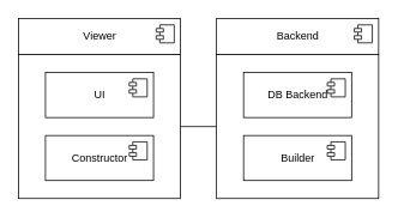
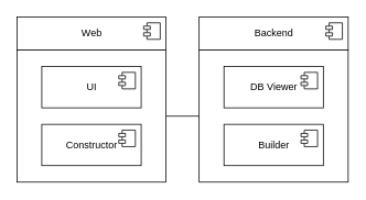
  <mxCell id="0" />
  <mxCell id="1" parent="0" />
  <mxCell id="2" value="Backend" style="html=1;dropTarget=0;" vertex="1" parent="1"><mxGeometry x="240" y="20" width="180" height="40" as="geometry" /></mxCell>
  <mxCell id="3" value="" style="shape=module;jettyWidth=8;jettyHeight=4;" vertex="1" parent="2"><mxGeometry x="1" width="20" height="20" relative="1" as="geometry"><mxPoint x="-27" y="7" as="offset" /></mxGeometry></mxCell>
  <mxCell id="4" value="" style="rounded=0;whiteSpace=wrap;html=1;" vertex="1" parent="1"><mxGeometry x="240" y="60" width="180" height="160" as="geometry" /></mxCell>
  <mxCell id="5" value="" style="group" vertex="1" connectable="0" parent="1"><mxGeometry x="20" y="20" width="210" height="200" as="geometry" /></mxCell>
- <mxCell id="6" value="Viewer" style="html=1;dropTarget=0;" vertex="1" parent="5"><mxGeometry width="180" height="40" as="geometry" /></mxCell>
+ <mxCell id="6" value="Web" style="html=1;dropTarget=0;" vertex="1" parent="5"><mxGeometry width="180" height="40" as="geometry" /></mxCell>
  <mxCell id="7" value="" style="shape=module;jettyWidth=8;jettyHeight=4;" vertex="1" parent="6"><mxGeometry x="1" width="20" height="20" relative="1" as="geometry"><mxPoint x="-27" y="7" as="offset" /></mxGeometry></mxCell>
  <mxCell id="8" value="" style="html=1;" vertex="1" parent="5"><mxGeometry y="40" width="180" height="160" as="geometry" /></mxCell>
  <mxCell id="9" value="UI" style="html=1;dropTarget=0;" vertex="1" parent="5"><mxGeometry x="30" y="60" width="120" height="50" as="geometry" /></mxCell>
  <mxCell id="10" value="" style="shape=module;jettyWidth=8;jettyHeight=4;" vertex="1" parent="9"><mxGeometry x="1" width="20" height="20" relative="1" as="geometry"><mxPoint x="-27" y="7" as="offset" /></mxGeometry></mxCell>
  <mxCell id="11" value="Constructor" style="html=1;dropTarget=0;" vertex="1" parent="5"><mxGeometry x="30" y="130" width="120" height="50" as="geometry" /></mxCell>
  <mxCell id="12" value="" style="shape=module;jettyWidth=8;jettyHeight=4;" vertex="1" parent="11"><mxGeometry x="1" width="20" height="20" relative="1" as="geometry"><mxPoint x="-27" y="7" as="offset" /></mxGeometry></mxCell>
- <mxCell id="13" value="DB Backend" style="html=1;dropTarget=0;" vertex="1" parent="1"><mxGeometry x="270" y="80" width="120" height="50" as="geometry" /></mxCell>
+ <mxCell id="13" value="DB Viewer" style="html=1;dropTarget=0;" vertex="1" parent="1"><mxGeometry x="270" y="80" width="120" height="50" as="geometry" /></mxCell>
  <mxCell id="14" value="" style="shape=module;jettyWidth=8;jettyHeight=4;" vertex="1" parent="13"><mxGeometry x="1" width="20" height="20" relative="1" as="geometry"><mxPoint x="-27" y="7" as="offset" /></mxGeometry></mxCell>
  <mxCell id="15" value="Builder" style="html=1;dropTarget=0;" vertex="1" parent="1"><mxGeometry x="270" y="150" width="120" height="50" as="geometry" /></mxCell>
  <mxCell id="16" value="" style="shape=module;jettyWidth=8;jettyHeight=4;" vertex="1" parent="15"><mxGeometry x="1" width="20" height="20" relative="1" as="geometry"><mxPoint x="-27" y="7" as="offset" /></mxGeometry></mxCell>
  <mxCell id="17" style="edgeStyle=orthogonalEdgeStyle;rounded=0;orthogonalLoop=1;jettySize=auto;html=1;exitX=1;exitY=0.5;exitDx=0;exitDy=0;entryX=0;entryY=0.5;entryDx=0;entryDy=0;endArrow=none;endFill=0;" edge="1" parent="1" source="8" target="4"><mxGeometry relative="1" as="geometry" /></mxCell>
